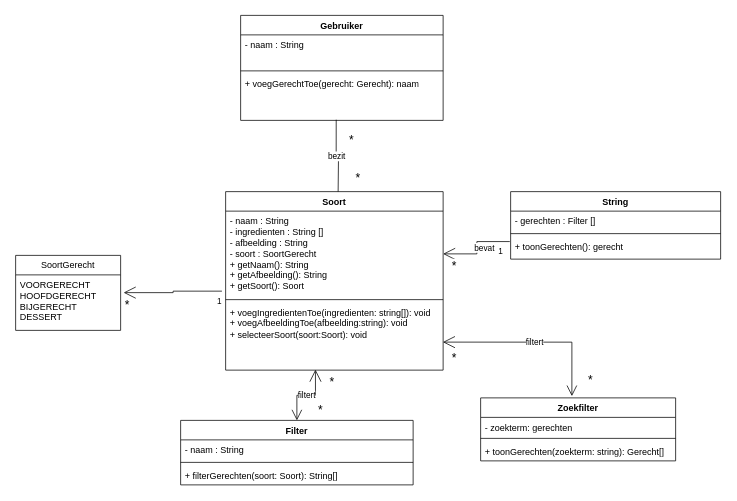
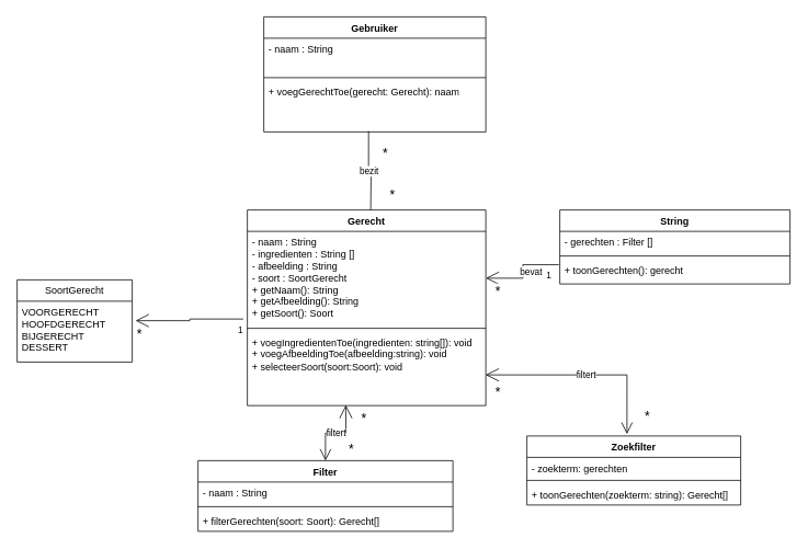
  <mxCell id="0" />
  <mxCell id="1" parent="0" />
- <mxCell id="2" value="Soort" style="swimlane;fontStyle=1;align=center;verticalAlign=top;childLayout=stackLayout;horizontal=1;startSize=26;horizontalStack=0;resizeParent=1;resizeParentMax=0;resizeLast=0;collapsible=1;marginBottom=0;whiteSpace=wrap;html=1;" parent="1" vertex="1"><mxGeometry x="300" y="255" width="290" height="238" as="geometry" /></mxCell>
+ <mxCell id="2" value="Gerecht" style="swimlane;fontStyle=1;align=center;verticalAlign=top;childLayout=stackLayout;horizontal=1;startSize=26;horizontalStack=0;resizeParent=1;resizeParentMax=0;resizeLast=0;collapsible=1;marginBottom=0;whiteSpace=wrap;html=1;" parent="1" vertex="1"><mxGeometry x="300" y="255" width="290" height="238" as="geometry" /></mxCell>
  <mxCell id="3" value="&lt;div&gt;- naam : String&lt;/div&gt;&lt;div&gt;- ingredienten : String []&lt;/div&gt;&lt;div&gt;- afbeelding : String&lt;/div&gt;&lt;div&gt;- soort : SoortGerecht&lt;/div&gt;&lt;div&gt;&lt;div&gt;+ getNaam(): String&amp;nbsp; &amp;nbsp; &amp;nbsp; &amp;nbsp; &amp;nbsp; &amp;nbsp; &amp;nbsp; &amp;nbsp; &amp;nbsp; &amp;nbsp; &amp;nbsp; &amp;nbsp; &amp;nbsp;&amp;nbsp;&lt;/div&gt;&lt;div&gt;+ getAfbeelding(): String&amp;nbsp; &amp;nbsp; &amp;nbsp; &amp;nbsp; &amp;nbsp; &amp;nbsp; &amp;nbsp; &amp;nbsp; &amp;nbsp;&amp;nbsp;&lt;/div&gt;&lt;div&gt;+ getSoort(): Soort&amp;nbsp; &amp;nbsp;&lt;/div&gt;&lt;/div&gt;" style="text;strokeColor=none;fillColor=none;align=left;verticalAlign=top;spacingLeft=4;spacingRight=4;overflow=hidden;rotatable=0;points=[[0,0.5],[1,0.5]];portConstraint=eastwest;whiteSpace=wrap;html=1;" parent="2" vertex="1"><mxGeometry y="26" width="290" height="114" as="geometry" /></mxCell>
  <mxCell id="4" value="" style="line;strokeWidth=1;fillColor=none;align=left;verticalAlign=middle;spacingTop=-1;spacingLeft=3;spacingRight=3;rotatable=0;labelPosition=right;points=[];portConstraint=eastwest;strokeColor=inherit;" parent="2" vertex="1"><mxGeometry y="140" width="290" height="8" as="geometry" /></mxCell>
  <mxCell id="5" value="&lt;div&gt;+ voegIngredientenToe(ingredienten: string[]): void&amp;nbsp;&lt;/div&gt;&lt;div&gt;+ voegAfbeeldingToe(afbeelding:string): void&amp;nbsp;&lt;/div&gt;&lt;div&gt;+ selecteerSoort(soort:Soort): void&amp;nbsp; &amp;nbsp;&lt;/div&gt;" style="text;strokeColor=none;fillColor=none;align=left;verticalAlign=top;spacingLeft=4;spacingRight=4;overflow=hidden;rotatable=0;points=[[0,0.5],[1,0.5]];portConstraint=eastwest;whiteSpace=wrap;html=1;" parent="2" vertex="1"><mxGeometry y="148" width="290" height="90" as="geometry" /></mxCell>
  <mxCell id="6" value="String" style="swimlane;fontStyle=1;align=center;verticalAlign=top;childLayout=stackLayout;horizontal=1;startSize=26;horizontalStack=0;resizeParent=1;resizeParentMax=0;resizeLast=0;collapsible=1;marginBottom=0;whiteSpace=wrap;html=1;" parent="1" vertex="1"><mxGeometry x="680" y="255" width="280" height="90" as="geometry" /></mxCell>
  <mxCell id="7" value="- gerechten : Filter []" style="text;strokeColor=none;fillColor=none;align=left;verticalAlign=top;spacingLeft=4;spacingRight=4;overflow=hidden;rotatable=0;points=[[0,0.5],[1,0.5]];portConstraint=eastwest;whiteSpace=wrap;html=1;" parent="6" vertex="1"><mxGeometry y="26" width="280" height="26" as="geometry" /></mxCell>
  <mxCell id="8" value="" style="line;strokeWidth=1;fillColor=none;align=left;verticalAlign=middle;spacingTop=-1;spacingLeft=3;spacingRight=3;rotatable=0;labelPosition=right;points=[];portConstraint=eastwest;strokeColor=inherit;" parent="6" vertex="1"><mxGeometry y="52" width="280" height="8" as="geometry" /></mxCell>
  <mxCell id="9" value="+ toonGerechten(): gerecht&amp;nbsp;" style="text;strokeColor=none;fillColor=none;align=left;verticalAlign=top;spacingLeft=4;spacingRight=4;overflow=hidden;rotatable=0;points=[[0,0.5],[1,0.5]];portConstraint=eastwest;whiteSpace=wrap;html=1;" parent="6" vertex="1"><mxGeometry y="60" width="280" height="30" as="geometry" /></mxCell>
  <mxCell id="10" value="SoortGerecht" style="swimlane;fontStyle=0;childLayout=stackLayout;horizontal=1;startSize=26;fillColor=none;horizontalStack=0;resizeParent=1;resizeParentMax=0;resizeLast=0;collapsible=1;marginBottom=0;whiteSpace=wrap;html=1;" parent="1" vertex="1"><mxGeometry x="20" y="340" width="140" height="100" as="geometry" /></mxCell>
  <mxCell id="11" value="VOORGERECHT&lt;div&gt;HOOFDGERECHT&lt;/div&gt;&lt;div&gt;BIJGERECHT&lt;/div&gt;&lt;div&gt;DESSERT&lt;/div&gt;" style="text;strokeColor=none;fillColor=none;align=left;verticalAlign=top;spacingLeft=4;spacingRight=4;overflow=hidden;rotatable=0;points=[[0,0.5],[1,0.5]];portConstraint=eastwest;whiteSpace=wrap;html=1;" parent="10" vertex="1"><mxGeometry y="26" width="140" height="74" as="geometry" /></mxCell>
  <mxCell id="12" value="Filter" style="swimlane;fontStyle=1;align=center;verticalAlign=top;childLayout=stackLayout;horizontal=1;startSize=26;horizontalStack=0;resizeParent=1;resizeParentMax=0;resizeLast=0;collapsible=1;marginBottom=0;whiteSpace=wrap;html=1;" parent="1" vertex="1"><mxGeometry x="240" y="560" width="310" height="86" as="geometry" /></mxCell>
  <mxCell id="13" value="- naam : String&amp;nbsp;" style="text;strokeColor=none;fillColor=none;align=left;verticalAlign=top;spacingLeft=4;spacingRight=4;overflow=hidden;rotatable=0;points=[[0,0.5],[1,0.5]];portConstraint=eastwest;whiteSpace=wrap;html=1;" parent="12" vertex="1"><mxGeometry y="26" width="310" height="26" as="geometry" /></mxCell>
  <mxCell id="14" value="" style="line;strokeWidth=1;fillColor=none;align=left;verticalAlign=middle;spacingTop=-1;spacingLeft=3;spacingRight=3;rotatable=0;labelPosition=right;points=[];portConstraint=eastwest;strokeColor=inherit;" parent="12" vertex="1"><mxGeometry y="52" width="310" height="8" as="geometry" /></mxCell>
- <mxCell id="15" value="+ filterGerechten(soort: Soort): String[]" style="text;strokeColor=none;fillColor=none;align=left;verticalAlign=top;spacingLeft=4;spacingRight=4;overflow=hidden;rotatable=0;points=[[0,0.5],[1,0.5]];portConstraint=eastwest;whiteSpace=wrap;html=1;" parent="12" vertex="1"><mxGeometry y="60" width="310" height="26" as="geometry" /></mxCell>
+ <mxCell id="15" value="+ filterGerechten(soort: Soort): Gerecht[]" style="text;strokeColor=none;fillColor=none;align=left;verticalAlign=top;spacingLeft=4;spacingRight=4;overflow=hidden;rotatable=0;points=[[0,0.5],[1,0.5]];portConstraint=eastwest;whiteSpace=wrap;html=1;" parent="12" vertex="1"><mxGeometry y="60" width="310" height="26" as="geometry" /></mxCell>
  <mxCell id="16" value="Gebruiker" style="swimlane;fontStyle=1;align=center;verticalAlign=top;childLayout=stackLayout;horizontal=1;startSize=26;horizontalStack=0;resizeParent=1;resizeParentMax=0;resizeLast=0;collapsible=1;marginBottom=0;whiteSpace=wrap;html=1;" parent="1" vertex="1"><mxGeometry x="320" y="20" width="270" height="140" as="geometry" /></mxCell>
  <mxCell id="17" value="&lt;div&gt;- naam : String&lt;/div&gt;" style="text;strokeColor=none;fillColor=none;align=left;verticalAlign=top;spacingLeft=4;spacingRight=4;overflow=hidden;rotatable=0;points=[[0,0.5],[1,0.5]];portConstraint=eastwest;whiteSpace=wrap;html=1;" parent="16" vertex="1"><mxGeometry y="26" width="270" height="44" as="geometry" /></mxCell>
  <mxCell id="18" value="" style="line;strokeWidth=1;fillColor=none;align=left;verticalAlign=middle;spacingTop=-1;spacingLeft=3;spacingRight=3;rotatable=0;labelPosition=right;points=[];portConstraint=eastwest;strokeColor=inherit;" parent="16" vertex="1"><mxGeometry y="70" width="270" height="8" as="geometry" /></mxCell>
  <mxCell id="19" value="&lt;div&gt;&lt;span style=&quot;background-color: initial;&quot;&gt;+ voegGerechtToe(gerecht: Gerecht): naam&lt;/span&gt;&lt;/div&gt;" style="text;strokeColor=none;fillColor=none;align=left;verticalAlign=top;spacingLeft=4;spacingRight=4;overflow=hidden;rotatable=0;points=[[0,0.5],[1,0.5]];portConstraint=eastwest;whiteSpace=wrap;html=1;" parent="16" vertex="1"><mxGeometry y="78" width="270" height="62" as="geometry" /></mxCell>
  <mxCell id="20" value="bezit" style="endArrow=none;html=1;endSize=12;startArrow=none;startSize=14;startFill=0;edgeStyle=orthogonalEdgeStyle;rounded=0;exitX=0.472;exitY=0.986;exitDx=0;exitDy=0;exitPerimeter=0;endFill=0;" parent="1" source="19" edge="1"><mxGeometry x="-0.001" relative="1" as="geometry"><mxPoint x="340" y="90" as="sourcePoint" /><mxPoint x="450" y="255" as="targetPoint" /><mxPoint as="offset" /></mxGeometry></mxCell>
  <mxCell id="21" value="&lt;font style=&quot;font-size: 16px;&quot;&gt;*&lt;/font&gt;" style="edgeLabel;resizable=0;html=1;align=left;verticalAlign=top;" parent="20" connectable="0" vertex="1"><mxGeometry x="-1" relative="1" as="geometry"><mxPoint x="16" y="11" as="offset" /></mxGeometry></mxCell>
  <mxCell id="22" value="&lt;font style=&quot;font-size: 16px;&quot;&gt;*&lt;/font&gt;" style="edgeLabel;resizable=0;html=1;align=right;verticalAlign=top;" parent="20" connectable="0" vertex="1"><mxGeometry x="1" relative="1" as="geometry"><mxPoint x="30" y="-35" as="offset" /></mxGeometry></mxCell>
  <mxCell id="23" value="bevat" style="endArrow=none;html=1;endSize=12;startArrow=open;startSize=14;startFill=0;edgeStyle=orthogonalEdgeStyle;rounded=0;entryX=-0.004;entryY=0.22;entryDx=0;entryDy=0;entryPerimeter=0;endFill=0;" parent="1" source="3" target="9" edge="1"><mxGeometry y="-10" relative="1" as="geometry"><mxPoint x="470" y="420" as="sourcePoint" /><mxPoint x="590" y="420" as="targetPoint" /><mxPoint as="offset" /></mxGeometry></mxCell>
  <mxCell id="24" value="&lt;font style=&quot;font-size: 16px;&quot;&gt;*&lt;/font&gt;" style="edgeLabel;resizable=0;html=1;align=left;verticalAlign=top;" parent="23" connectable="0" vertex="1"><mxGeometry x="-1" relative="1" as="geometry"><mxPoint x="10" as="offset" /></mxGeometry></mxCell>
  <mxCell id="25" value="1" style="edgeLabel;resizable=0;html=1;align=right;verticalAlign=top;" parent="23" connectable="0" vertex="1"><mxGeometry x="1" relative="1" as="geometry"><mxPoint x="-9" as="offset" /></mxGeometry></mxCell>
  <mxCell id="26" value="" style="endArrow=none;html=1;endSize=12;startArrow=open;startSize=14;startFill=0;edgeStyle=orthogonalEdgeStyle;rounded=0;exitX=1.029;exitY=0.32;exitDx=0;exitDy=0;exitPerimeter=0;entryX=-0.017;entryY=0.936;entryDx=0;entryDy=0;entryPerimeter=0;endFill=0;" parent="1" source="11" target="3" edge="1"><mxGeometry relative="1" as="geometry"><mxPoint y="240" as="sourcePoint" x="150" /><mxPoint x="310" y="240" as="targetPoint" /></mxGeometry></mxCell>
  <mxCell id="27" value="&lt;font style=&quot;font-size: 16px;&quot;&gt;*&lt;/font&gt;" style="edgeLabel;resizable=0;html=1;align=left;verticalAlign=top;" parent="26" connectable="0" vertex="1"><mxGeometry x="-1" relative="1" as="geometry" /></mxCell>
  <mxCell id="28" value="&lt;font style=&quot;font-size: 11px;&quot;&gt;1&lt;/font&gt;" style="edgeLabel;resizable=0;html=1;align=right;verticalAlign=top;" parent="26" connectable="0" vertex="1"><mxGeometry x="1" relative="1" as="geometry" /></mxCell>
  <mxCell id="29" value="filtert" style="endArrow=open;html=1;endSize=12;startArrow=open;startSize=14;startFill=0;edgeStyle=orthogonalEdgeStyle;rounded=0;exitX=0.413;exitY=0.993;exitDx=0;exitDy=0;exitPerimeter=0;entryX=0.5;entryY=0;entryDx=0;entryDy=0;" parent="1" source="5" target="12" edge="1"><mxGeometry relative="1" as="geometry"><mxPoint x="310" y="540" as="sourcePoint" /><mxPoint x="470" y="540" as="targetPoint" /></mxGeometry></mxCell>
  <mxCell id="30" value="&lt;font style=&quot;font-size: 16px;&quot;&gt;*&lt;/font&gt;" style="edgeLabel;resizable=0;html=1;align=left;verticalAlign=top;" parent="29" connectable="0" vertex="1"><mxGeometry x="-1" relative="1" as="geometry"><mxPoint x="17" y="1" as="offset" /></mxGeometry></mxCell>
  <mxCell id="31" value="&lt;font style=&quot;font-size: 16px;&quot;&gt;*&lt;/font&gt;" style="edgeLabel;resizable=0;html=1;align=right;verticalAlign=top;" parent="29" connectable="0" vertex="1"><mxGeometry x="1" relative="1" as="geometry"><mxPoint x="35" y="-30" as="offset" /></mxGeometry></mxCell>
  <mxCell id="32" value="Zoekfilter" style="swimlane;fontStyle=1;align=center;verticalAlign=top;childLayout=stackLayout;horizontal=1;startSize=26;horizontalStack=0;resizeParent=1;resizeParentMax=0;resizeLast=0;collapsible=1;marginBottom=0;whiteSpace=wrap;html=1;" vertex="1" parent="1"><mxGeometry x="640" y="530" width="260" height="84" as="geometry" /></mxCell>
  <mxCell id="33" value="- zoekterm: gerechten&amp;nbsp; &amp;nbsp; &amp;nbsp;" style="text;strokeColor=none;fillColor=none;align=left;verticalAlign=top;spacingLeft=4;spacingRight=4;overflow=hidden;rotatable=0;points=[[0,0.5],[1,0.5]];portConstraint=eastwest;whiteSpace=wrap;html=1;" vertex="1" parent="32"><mxGeometry y="26" width="260" height="24" as="geometry" /></mxCell>
  <mxCell id="34" value="" style="line;strokeWidth=1;fillColor=none;align=left;verticalAlign=middle;spacingTop=-1;spacingLeft=3;spacingRight=3;rotatable=0;labelPosition=right;points=[];portConstraint=eastwest;strokeColor=inherit;" vertex="1" parent="32"><mxGeometry y="50" width="260" height="8" as="geometry" /></mxCell>
  <mxCell id="35" value="+ toonGerechten(zoekterm: string): Gerecht[]" style="text;strokeColor=none;fillColor=none;align=left;verticalAlign=top;spacingLeft=4;spacingRight=4;overflow=hidden;rotatable=0;points=[[0,0.5],[1,0.5]];portConstraint=eastwest;whiteSpace=wrap;html=1;" vertex="1" parent="32"><mxGeometry y="58" width="260" height="26" as="geometry" /></mxCell>
  <mxCell id="36" value="filtert" style="endArrow=open;html=1;endSize=12;startArrow=open;startSize=14;startFill=0;edgeStyle=orthogonalEdgeStyle;rounded=0;entryX=0.468;entryY=-0.028;entryDx=0;entryDy=0;entryPerimeter=0;exitX=0.999;exitY=0.585;exitDx=0;exitDy=0;exitPerimeter=0;" edge="1" parent="1" source="5" target="32"><mxGeometry relative="1" as="geometry"><mxPoint x="564" y="530" as="sourcePoint" /><mxPoint x="724" y="530" as="targetPoint" /></mxGeometry></mxCell>
  <mxCell id="37" value="&lt;font style=&quot;font-size: 16px;&quot;&gt;*&lt;/font&gt;" style="edgeLabel;resizable=0;html=1;align=left;verticalAlign=top;" connectable="0" vertex="1" parent="36"><mxGeometry x="-1" relative="1" as="geometry"><mxPoint x="10" y="4" as="offset" /></mxGeometry></mxCell>
  <mxCell id="38" value="&lt;font style=&quot;font-size: 16px;&quot;&gt;*&lt;/font&gt;" style="edgeLabel;resizable=0;html=1;align=right;verticalAlign=top;" connectable="0" vertex="1" parent="36"><mxGeometry x="1" relative="1" as="geometry"><mxPoint x="28" y="-38" as="offset" /></mxGeometry></mxCell>
